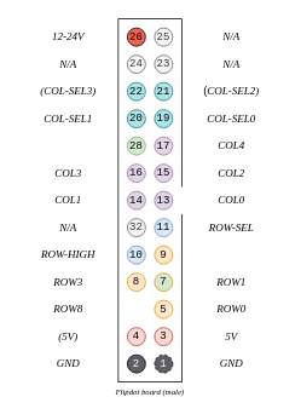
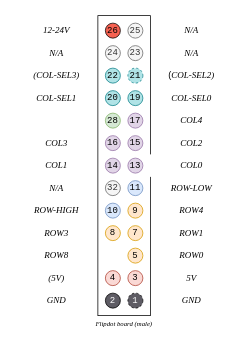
  <mxCell id="0" />
  <mxCell id="1" parent="0" />
  <mxCell id="2" value="" style="rounded=0;whiteSpace=wrap;html=1;" vertex="1" parent="1"><mxGeometry x="130" y="20" width="70" height="400" as="geometry" /></mxCell>
  <mxCell id="3" value="26" style="ellipse;whiteSpace=wrap;html=1;aspect=fixed;fillColor=#f66151;fontFamily=Courier New;" vertex="1" parent="1"><mxGeometry x="140" y="30" width="20" height="20" as="geometry" /></mxCell>
  <mxCell id="4" value="&lt;font color=&quot;#ffffff&quot;&gt;1&lt;/font&gt;" style="ellipse;whiteSpace=wrap;html=1;aspect=fixed;fillColor=#5e5c64;strokeColor=#000000;fontFamily=Courier New;dashed=1;" vertex="1" parent="1"><mxGeometry x="170" y="390" width="20" height="20" as="geometry" /></mxCell>
  <mxCell id="5" value="&lt;i&gt;&lt;font style=&quot;font-size: 9px;&quot; face=&quot;Verdana&quot;&gt;Flipdot board (male)&lt;br&gt;&lt;/font&gt;&lt;/i&gt;" style="text;html=1;strokeColor=none;fillColor=none;align=center;verticalAlign=middle;whiteSpace=wrap;rounded=0;" vertex="1" parent="1"><mxGeometry x="110" y="420" width="110" height="20" as="geometry" /></mxCell>
  <mxCell id="6" value="24" style="ellipse;whiteSpace=wrap;html=1;aspect=fixed;fontFamily=Courier New;fillColor=#f5f5f5;fontColor=#333333;strokeColor=#666666;" vertex="1" parent="1"><mxGeometry x="140" y="60" width="20" height="20" as="geometry" /></mxCell>
  <mxCell id="7" value="23" style="ellipse;whiteSpace=wrap;html=1;aspect=fixed;fontFamily=Courier New;fillColor=#f5f5f5;fontColor=#333333;strokeColor=#666666;" vertex="1" parent="1"><mxGeometry x="170" y="60" width="20" height="20" as="geometry" /></mxCell>
- <mxCell id="8" value="21" style="ellipse;whiteSpace=wrap;html=1;aspect=fixed;fontFamily=Courier New;fillColor=#b0e3e6;strokeColor=#0e8088;" vertex="1" parent="1"><mxGeometry x="170" y="90" width="20" height="20" as="geometry" /></mxCell>
+ <mxCell id="8" value="21" style="ellipse;whiteSpace=wrap;html=1;aspect=fixed;fontFamily=Courier New;fillColor=#b0e3e6;strokeColor=#0e8088;dashed=1;" vertex="1" parent="1"><mxGeometry x="170" y="90" width="20" height="20" as="geometry" /></mxCell>
  <mxCell id="9" value="20" style="ellipse;whiteSpace=wrap;html=1;aspect=fixed;fontFamily=Courier New;fillColor=#b0e3e6;strokeColor=#0e8088;" vertex="1" parent="1"><mxGeometry x="140" y="120" width="20" height="20" as="geometry" /></mxCell>
  <mxCell id="10" value="19" style="ellipse;whiteSpace=wrap;html=1;aspect=fixed;fontFamily=Courier New;fillColor=#b0e3e6;strokeColor=#0e8088;" vertex="1" parent="1"><mxGeometry x="170" y="120" width="20" height="20" as="geometry" /></mxCell>
  <mxCell id="11" value="22" style="ellipse;whiteSpace=wrap;html=1;aspect=fixed;fontFamily=Courier New;fillColor=#b0e3e6;strokeColor=#0e8088;" vertex="1" parent="1"><mxGeometry x="140" y="90" width="20" height="20" as="geometry" /></mxCell>
  <mxCell id="12" value="28" style="ellipse;whiteSpace=wrap;html=1;aspect=fixed;fontFamily=Courier New;fillColor=#d5e8d4;strokeColor=#82b366;" vertex="1" parent="1"><mxGeometry x="140" y="150" width="20" height="20" as="geometry" /></mxCell>
  <mxCell id="13" value="17" style="ellipse;whiteSpace=wrap;html=1;aspect=fixed;fontFamily=Courier New;fillColor=#e1d5e7;strokeColor=#9673a6;" vertex="1" parent="1"><mxGeometry x="170" y="150" width="20" height="20" as="geometry" /></mxCell>
  <mxCell id="14" value="15" style="ellipse;whiteSpace=wrap;html=1;aspect=fixed;fontFamily=Courier New;fillColor=#e1d5e7;strokeColor=#9673a6;" vertex="1" parent="1"><mxGeometry x="170" y="180" width="20" height="20" as="geometry" /></mxCell>
  <mxCell id="15" value="14" style="ellipse;whiteSpace=wrap;html=1;aspect=fixed;fontFamily=Courier New;fillColor=#e1d5e7;strokeColor=#9673a6;" vertex="1" parent="1"><mxGeometry x="140" y="210" width="20" height="20" as="geometry" /></mxCell>
  <mxCell id="16" value="13" style="ellipse;whiteSpace=wrap;html=1;aspect=fixed;fontFamily=Courier New;fillColor=#e1d5e7;strokeColor=#9673a6;" vertex="1" parent="1"><mxGeometry x="170" y="210" width="20" height="20" as="geometry" /></mxCell>
  <mxCell id="17" value="16" style="ellipse;whiteSpace=wrap;html=1;aspect=fixed;fontFamily=Courier New;fillColor=#e1d5e7;strokeColor=#9673a6;" vertex="1" parent="1"><mxGeometry x="140" y="180" width="20" height="20" as="geometry" /></mxCell>
  <mxCell id="18" value="32" style="ellipse;whiteSpace=wrap;html=1;aspect=fixed;fontFamily=Courier New;fillStyle=solid;fillColor=#f5f5f5;fontColor=#333333;strokeColor=#666666;" vertex="1" parent="1"><mxGeometry x="140" y="240" width="20" height="20" as="geometry" /></mxCell>
  <mxCell id="19" value="11" style="ellipse;whiteSpace=wrap;html=1;aspect=fixed;fontFamily=Courier New;fillColor=#dae8fc;strokeColor=#6c8ebf;" vertex="1" parent="1"><mxGeometry x="170" y="240" width="20" height="20" as="geometry" /></mxCell>
  <mxCell id="20" value="9" style="ellipse;whiteSpace=wrap;html=1;aspect=fixed;fontFamily=Courier New;fillColor=#ffe6cc;strokeColor=#d79b00;" vertex="1" parent="1"><mxGeometry x="170" y="270" width="20" height="20" as="geometry" /></mxCell>
  <mxCell id="21" value="8" style="ellipse;whiteSpace=wrap;html=1;aspect=fixed;fontFamily=Courier New;fillColor=#ffe6cc;strokeColor=#d79b00;" vertex="1" parent="1"><mxGeometry x="140" y="300" width="20" height="20" as="geometry" /></mxCell>
- <mxCell id="22" value="7" style="ellipse;whiteSpace=wrap;html=1;aspect=fixed;fontFamily=Courier New;fillColor=#d5e8d4;strokeColor=#d79b00;" vertex="1" parent="1"><mxGeometry x="170" y="300" width="20" height="20" as="geometry" /></mxCell>
+ <mxCell id="22" value="7" style="ellipse;whiteSpace=wrap;html=1;aspect=fixed;fontFamily=Courier New;fillColor=#ffe6cc;strokeColor=#d79b00;" vertex="1" parent="1"><mxGeometry x="170" y="300" width="20" height="20" as="geometry" /></mxCell>
  <mxCell id="23" value="10" style="ellipse;whiteSpace=wrap;html=1;aspect=fixed;fontFamily=Courier New;fillColor=#dae8fc;strokeColor=#6c8ebf;" vertex="1" parent="1"><mxGeometry x="140" y="270" width="20" height="20" as="geometry" /></mxCell>
  <mxCell id="24" value="5" style="ellipse;whiteSpace=wrap;html=1;aspect=fixed;fontFamily=Courier New;fillColor=#ffe6cc;strokeColor=#d79b00;" vertex="1" parent="1"><mxGeometry x="170" y="330" width="20" height="20" as="geometry" /></mxCell>
  <mxCell id="25" value="3" style="ellipse;whiteSpace=wrap;html=1;aspect=fixed;fontFamily=Courier New;fillColor=#fad9d5;strokeColor=#ae4132;" vertex="1" parent="1"><mxGeometry x="170" y="360" width="20" height="20" as="geometry" /></mxCell>
  <mxCell id="26" value="4" style="ellipse;whiteSpace=wrap;html=1;aspect=fixed;fontFamily=Courier New;fillColor=#fad9d5;strokeColor=#ae4132;" vertex="1" parent="1"><mxGeometry x="140" y="360" width="20" height="20" as="geometry" /></mxCell>
  <mxCell id="27" value="" style="endArrow=none;html=1;rounded=0;strokeColor=#ffffff;strokeWidth=2;" edge="1" parent="1"><mxGeometry width="50" height="50" relative="1" as="geometry"><mxPoint x="200" y="235" as="sourcePoint" /><mxPoint x="200" y="205" as="targetPoint" /></mxGeometry></mxCell>
  <mxCell id="28" value="&lt;font color=&quot;#ffffff&quot;&gt;2&lt;/font&gt;" style="ellipse;whiteSpace=wrap;html=1;aspect=fixed;fillColor=#5e5c64;strokeColor=#000000;fontFamily=Courier New;" vertex="1" parent="1"><mxGeometry x="140" y="390" width="20" height="20" as="geometry" /></mxCell>
  <mxCell id="29" value="&lt;font face=&quot;Verdana&quot;&gt;&lt;i&gt;12-24V&lt;/i&gt;&lt;/font&gt;" style="text;html=1;strokeColor=none;fillColor=none;align=center;verticalAlign=middle;whiteSpace=wrap;rounded=0;" vertex="1" parent="1"><mxGeometry x="20" y="30" width="110" height="20" as="geometry" /></mxCell>
  <mxCell id="30" value="&lt;font face=&quot;Verdana&quot;&gt;&lt;i&gt;(5V)&lt;/i&gt;&lt;/font&gt;" style="text;html=1;strokeColor=none;fillColor=none;align=center;verticalAlign=middle;whiteSpace=wrap;rounded=0;" vertex="1" parent="1"><mxGeometry x="20" y="360" width="110" height="20" as="geometry" /></mxCell>
  <mxCell id="31" value="&lt;font face=&quot;Verdana&quot;&gt;&lt;i&gt;GND&lt;/i&gt;&lt;/font&gt;" style="text;html=1;strokeColor=none;fillColor=none;align=center;verticalAlign=middle;whiteSpace=wrap;rounded=0;" vertex="1" parent="1"><mxGeometry x="200" y="390" width="110" height="20" as="geometry" /></mxCell>
  <mxCell id="32" value="&lt;font face=&quot;Verdana&quot;&gt;&lt;i&gt;ROW0&lt;/i&gt;&lt;/font&gt;" style="text;html=1;strokeColor=none;fillColor=none;align=center;verticalAlign=middle;whiteSpace=wrap;rounded=0;" vertex="1" parent="1"><mxGeometry x="200" y="330" width="110" height="20" as="geometry" /></mxCell>
  <mxCell id="33" value="&lt;font face=&quot;Verdana&quot;&gt;&lt;i&gt;ROW1&lt;/i&gt;&lt;/font&gt;" style="text;html=1;strokeColor=none;fillColor=none;align=center;verticalAlign=middle;whiteSpace=wrap;rounded=0;" vertex="1" parent="1"><mxGeometry x="200" y="300" width="110" height="20" as="geometry" /></mxCell>
- <mxCell id="34" value="&lt;font face=&quot;Verdana&quot;&gt;&lt;i&gt;ROW-SEL&lt;/i&gt;&lt;/font&gt;" style="text;html=1;strokeColor=none;fillColor=none;align=center;verticalAlign=middle;whiteSpace=wrap;rounded=0;" vertex="1" parent="1"><mxGeometry x="200" y="240" width="110" height="20" as="geometry" /></mxCell>
+ <mxCell id="34" value="&lt;font face=&quot;Verdana&quot;&gt;&lt;i&gt;ROW-LOW&lt;/i&gt;&lt;/font&gt;" style="text;html=1;strokeColor=none;fillColor=none;align=center;verticalAlign=middle;whiteSpace=wrap;rounded=0;" vertex="1" parent="1"><mxGeometry x="200" y="240" width="110" height="20" as="geometry" /></mxCell>
+ <mxCell id="35" value="&lt;font face=&quot;Verdana&quot;&gt;&lt;i&gt;ROW4&lt;/i&gt;&lt;/font&gt;" style="text;html=1;strokeColor=none;fillColor=none;align=center;verticalAlign=middle;whiteSpace=wrap;rounded=0;" vertex="1" parent="1"><mxGeometry x="200" y="270" width="110" height="20" as="geometry" /></mxCell>
  <mxCell id="36" value="&lt;font face=&quot;Verdana&quot;&gt;&lt;i&gt;ROW8&lt;/i&gt;&lt;/font&gt;" style="text;html=1;strokeColor=none;fillColor=none;align=center;verticalAlign=middle;whiteSpace=wrap;rounded=0;" vertex="1" parent="1"><mxGeometry x="20" y="330" width="110" height="20" as="geometry" /></mxCell>
  <mxCell id="37" value="&lt;font face=&quot;Verdana&quot;&gt;&lt;i&gt;ROW3&lt;/i&gt;&lt;/font&gt;" style="text;html=1;strokeColor=none;fillColor=none;align=center;verticalAlign=middle;whiteSpace=wrap;rounded=0;" vertex="1" parent="1"><mxGeometry x="20" y="300" width="110" height="20" as="geometry" /></mxCell>
  <mxCell id="38" value="&lt;font face=&quot;Verdana&quot;&gt;&lt;i&gt;ROW-HIGH&lt;/i&gt;&lt;/font&gt;" style="text;html=1;strokeColor=none;fillColor=none;align=center;verticalAlign=middle;whiteSpace=wrap;rounded=0;" vertex="1" parent="1"><mxGeometry x="20" y="270" width="110" height="20" as="geometry" /></mxCell>
  <mxCell id="39" value="&lt;font face=&quot;Verdana&quot;&gt;&lt;i&gt;N/A&lt;/i&gt;&lt;/font&gt;" style="text;html=1;strokeColor=none;fillColor=none;align=center;verticalAlign=middle;whiteSpace=wrap;rounded=0;" vertex="1" parent="1"><mxGeometry x="20" y="240" width="110" height="20" as="geometry" /></mxCell>
  <mxCell id="40" value="&lt;font face=&quot;Verdana&quot;&gt;&lt;i&gt;COL0&lt;/i&gt;&lt;/font&gt;" style="text;html=1;strokeColor=none;fillColor=none;align=center;verticalAlign=middle;whiteSpace=wrap;rounded=0;" vertex="1" parent="1"><mxGeometry x="200" y="210" width="110" height="20" as="geometry" /></mxCell>
  <mxCell id="41" value="&lt;font face=&quot;Verdana&quot;&gt;&lt;i&gt;COL2&lt;/i&gt;&lt;/font&gt;" style="text;html=1;strokeColor=none;fillColor=none;align=center;verticalAlign=middle;whiteSpace=wrap;rounded=0;" vertex="1" parent="1"><mxGeometry x="200" y="180" width="110" height="20" as="geometry" /></mxCell>
  <mxCell id="42" value="&lt;font face=&quot;Verdana&quot;&gt;&lt;i&gt;COL4&lt;/i&gt;&lt;/font&gt;" style="text;html=1;strokeColor=none;fillColor=none;align=center;verticalAlign=middle;whiteSpace=wrap;rounded=0;" vertex="1" parent="1"><mxGeometry x="200" y="150" width="110" height="20" as="geometry" /></mxCell>
  <mxCell id="43" value="&lt;font face=&quot;Verdana&quot;&gt;&lt;i&gt;COL-SEL0&lt;/i&gt;&lt;/font&gt;" style="text;html=1;strokeColor=none;fillColor=none;align=center;verticalAlign=middle;whiteSpace=wrap;rounded=0;" vertex="1" parent="1"><mxGeometry x="200" y="120" width="110" height="20" as="geometry" /></mxCell>
  <mxCell id="44" value="(&lt;font face=&quot;Verdana&quot;&gt;&lt;i&gt;COL-SEL2)&lt;/i&gt;&lt;/font&gt;" style="text;html=1;strokeColor=none;fillColor=none;align=center;verticalAlign=middle;whiteSpace=wrap;rounded=0;" vertex="1" parent="1"><mxGeometry x="200" y="90" width="110" height="20" as="geometry" /></mxCell>
  <mxCell id="45" value="&lt;font face=&quot;Verdana&quot;&gt;&lt;i&gt;N/A&lt;/i&gt;&lt;/font&gt;" style="text;html=1;strokeColor=none;fillColor=none;align=center;verticalAlign=middle;whiteSpace=wrap;rounded=0;" vertex="1" parent="1"><mxGeometry x="200" y="60" width="110" height="20" as="geometry" /></mxCell>
  <mxCell id="46" value="&lt;font face=&quot;Verdana&quot;&gt;&lt;i&gt;COL3&lt;/i&gt;&lt;/font&gt;" style="text;html=1;strokeColor=none;fillColor=none;align=center;verticalAlign=middle;whiteSpace=wrap;rounded=0;" vertex="1" parent="1"><mxGeometry x="20" y="180" width="110" height="20" as="geometry" /></mxCell>
  <mxCell id="47" value="&lt;font face=&quot;Verdana&quot;&gt;&lt;i&gt;COL1&lt;/i&gt;&lt;/font&gt;" style="text;html=1;strokeColor=none;fillColor=none;align=center;verticalAlign=middle;whiteSpace=wrap;rounded=0;" vertex="1" parent="1"><mxGeometry x="20" y="210" width="110" height="20" as="geometry" /></mxCell>
  <mxCell id="48" value="&lt;font face=&quot;Verdana&quot;&gt;&lt;i&gt;N/A&lt;/i&gt;&lt;/font&gt;" style="text;html=1;strokeColor=none;fillColor=none;align=center;verticalAlign=middle;whiteSpace=wrap;rounded=0;" vertex="1" parent="1"><mxGeometry x="20" y="60" width="110" height="20" as="geometry" /></mxCell>
  <mxCell id="49" value="&lt;font face=&quot;Verdana&quot;&gt;&lt;i&gt;(COL-SEL3)&lt;/i&gt;&lt;/font&gt;" style="text;html=1;strokeColor=none;fillColor=none;align=center;verticalAlign=middle;whiteSpace=wrap;rounded=0;" vertex="1" parent="1"><mxGeometry x="20" y="90" width="110" height="20" as="geometry" /></mxCell>
  <mxCell id="50" value="&lt;font face=&quot;Verdana&quot;&gt;&lt;i&gt;COL-SEL1&lt;/i&gt;&lt;/font&gt;" style="text;html=1;strokeColor=none;fillColor=none;align=center;verticalAlign=middle;whiteSpace=wrap;rounded=0;" vertex="1" parent="1"><mxGeometry x="20" y="120" width="110" height="20" as="geometry" /></mxCell>
  <mxCell id="51" value="&lt;font face=&quot;Verdana&quot;&gt;&lt;i&gt;GND&lt;/i&gt;&lt;/font&gt;" style="text;html=1;strokeColor=none;fillColor=none;align=center;verticalAlign=middle;whiteSpace=wrap;rounded=0;" vertex="1" parent="1"><mxGeometry x="20" y="390" width="110" height="20" as="geometry" /></mxCell>
  <mxCell id="52" value="&lt;font face=&quot;Verdana&quot;&gt;&lt;i&gt;5V&lt;/i&gt;&lt;/font&gt;" style="text;html=1;strokeColor=none;fillColor=none;align=center;verticalAlign=middle;whiteSpace=wrap;rounded=0;" vertex="1" parent="1"><mxGeometry x="200" y="360" width="110" height="20" as="geometry" /></mxCell>
  <mxCell id="53" value="25" style="ellipse;whiteSpace=wrap;html=1;aspect=fixed;fontFamily=Courier New;fillColor=#f5f5f5;fontColor=#333333;strokeColor=#666666;" vertex="1" parent="1"><mxGeometry x="170" y="30" width="20" height="20" as="geometry" /></mxCell>
  <mxCell id="54" value="&lt;font face=&quot;Verdana&quot;&gt;&lt;i&gt;N/A&lt;/i&gt;&lt;/font&gt;" style="text;html=1;strokeColor=none;fillColor=none;align=center;verticalAlign=middle;whiteSpace=wrap;rounded=0;" vertex="1" parent="1"><mxGeometry x="200" y="30" width="110" height="20" as="geometry" /></mxCell>
